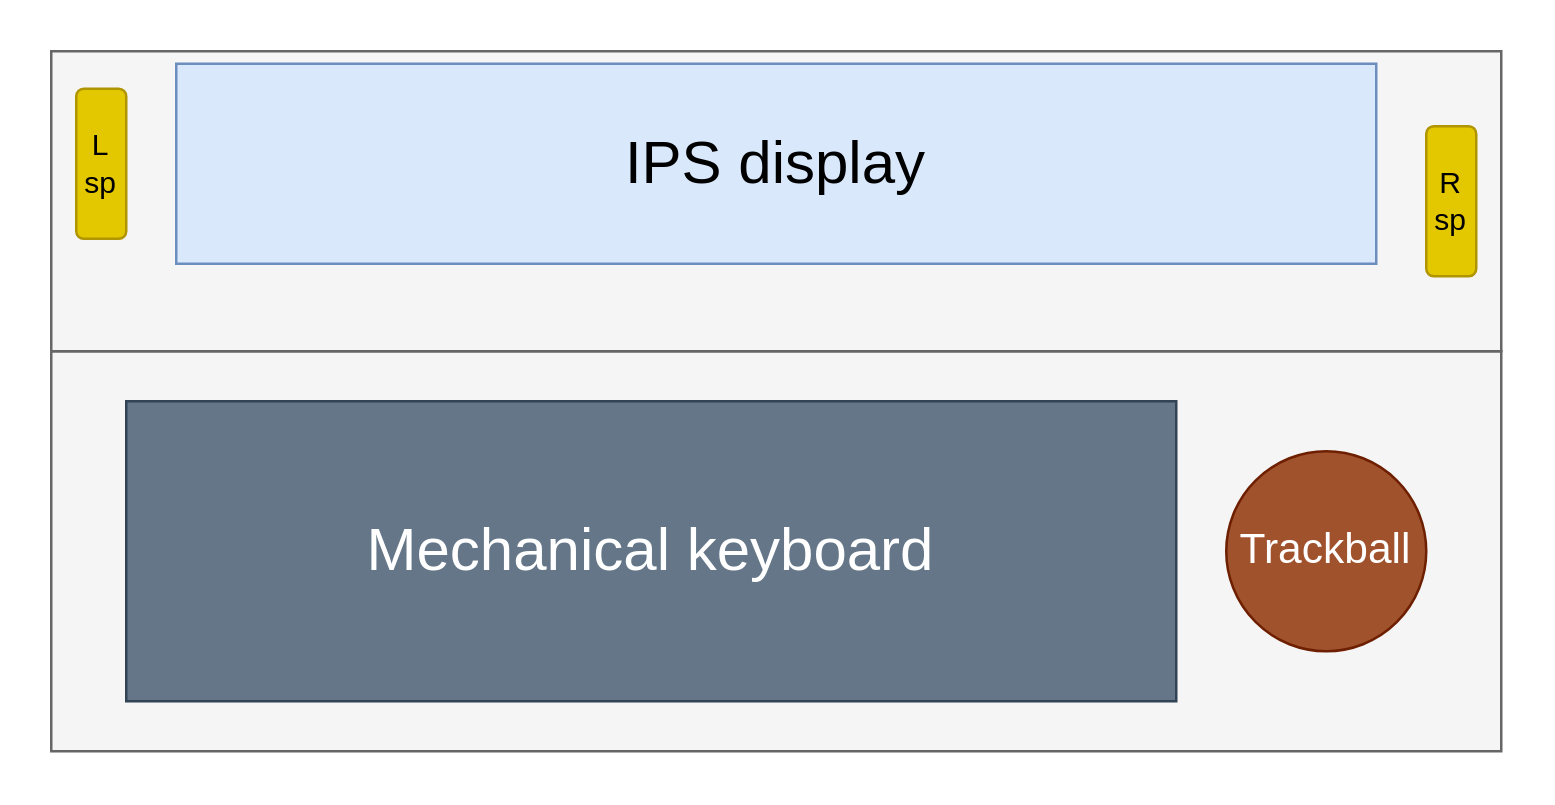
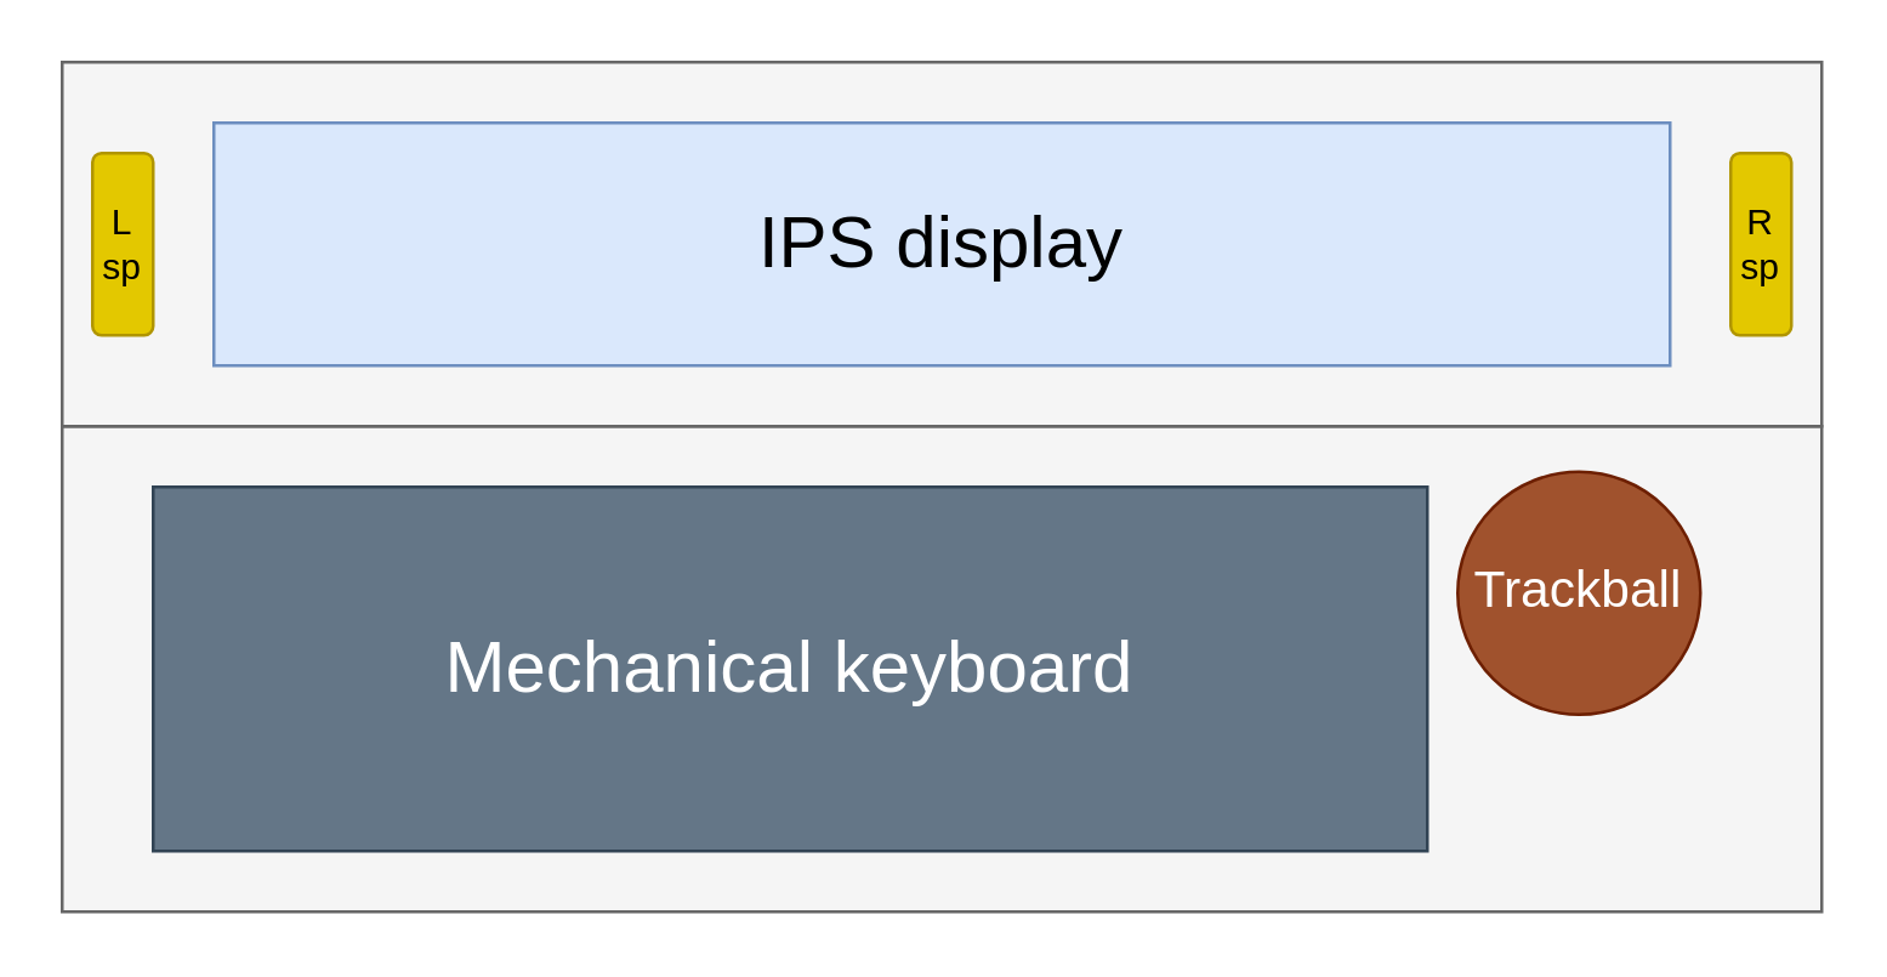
  <mxCell id="0" />
  <mxCell id="1" parent="0" />
  <mxCell id="2" value="" style="rounded=0;whiteSpace=wrap;html=1;fillColor=#f5f5f5;fontColor=#333333;strokeColor=#666666;" vertex="1" parent="1"><mxGeometry x="20" y="140" width="580" height="160" as="geometry" /></mxCell>
  <mxCell id="3" value="" style="rounded=0;whiteSpace=wrap;html=1;fillColor=#f5f5f5;fontColor=#333333;strokeColor=#666666;" vertex="1" parent="1"><mxGeometry x="20" y="20" width="580" height="120" as="geometry" /></mxCell>
- <mxCell id="4" value="&lt;font style=&quot;font-size: 24px;&quot;&gt;IPS display&lt;/font&gt;" style="rounded=0;whiteSpace=wrap;html=1;fillColor=#dae8fc;strokeColor=#6c8ebf;" vertex="1" parent="1"><mxGeometry x="70" y="25" width="480" height="80" as="geometry" /></mxCell>
+ <mxCell id="4" value="&lt;font style=&quot;font-size: 24px;&quot;&gt;IPS display&lt;/font&gt;" style="rounded=0;whiteSpace=wrap;html=1;fillColor=#dae8fc;strokeColor=#6c8ebf;" vertex="1" parent="1"><mxGeometry x="70" y="40" width="480" height="80" as="geometry" /></mxCell>
  <mxCell id="5" value="&lt;font style=&quot;font-size: 24px;&quot;&gt;Mechanical keyboard&lt;/font&gt;" style="rounded=0;whiteSpace=wrap;html=1;fillColor=#647687;fontColor=#ffffff;strokeColor=#314354;" vertex="1" parent="1"><mxGeometry x="50" y="160" width="420" height="120" as="geometry" /></mxCell>
- <mxCell id="6" value="&lt;font style=&quot;font-size: 17px;&quot;&gt;Trackball&lt;/font&gt;" style="ellipse;whiteSpace=wrap;html=1;aspect=fixed;fillColor=#a0522d;fontColor=#ffffff;strokeColor=#6D1F00;" vertex="1" parent="1"><mxGeometry x="490" y="180" width="80" height="80" as="geometry" /></mxCell>
- <mxCell id="7" value="&lt;div&gt;L&lt;/div&gt;&lt;div&gt;sp&lt;/div&gt;" style="rounded=1;whiteSpace=wrap;html=1;fillColor=#e3c800;fontColor=#000000;strokeColor=#B09500;" vertex="1" parent="1"><mxGeometry x="30" y="35" width="20" height="60" as="geometry" /></mxCell>
+ <mxCell id="6" value="&lt;font style=&quot;font-size: 17px;&quot;&gt;Trackball&lt;/font&gt;" style="ellipse;whiteSpace=wrap;html=1;aspect=fixed;fillColor=#a0522d;fontColor=#ffffff;strokeColor=#6D1F00;" vertex="1" parent="1"><mxGeometry x="480" y="155" width="80" height="80" as="geometry" /></mxCell>
+ <mxCell id="7" value="&lt;div&gt;L&lt;/div&gt;&lt;div&gt;sp&lt;/div&gt;" style="rounded=1;whiteSpace=wrap;html=1;fillColor=#e3c800;fontColor=#000000;strokeColor=#B09500;" vertex="1" parent="1"><mxGeometry x="30" y="50" width="20" height="60" as="geometry" /></mxCell>
  <mxCell id="8" value="R&lt;div&gt;sp&lt;/div&gt;" style="rounded=1;whiteSpace=wrap;html=1;fillColor=#e3c800;fontColor=#000000;strokeColor=#B09500;" vertex="1" parent="1"><mxGeometry x="570" y="50" width="20" height="60" as="geometry" /></mxCell>
